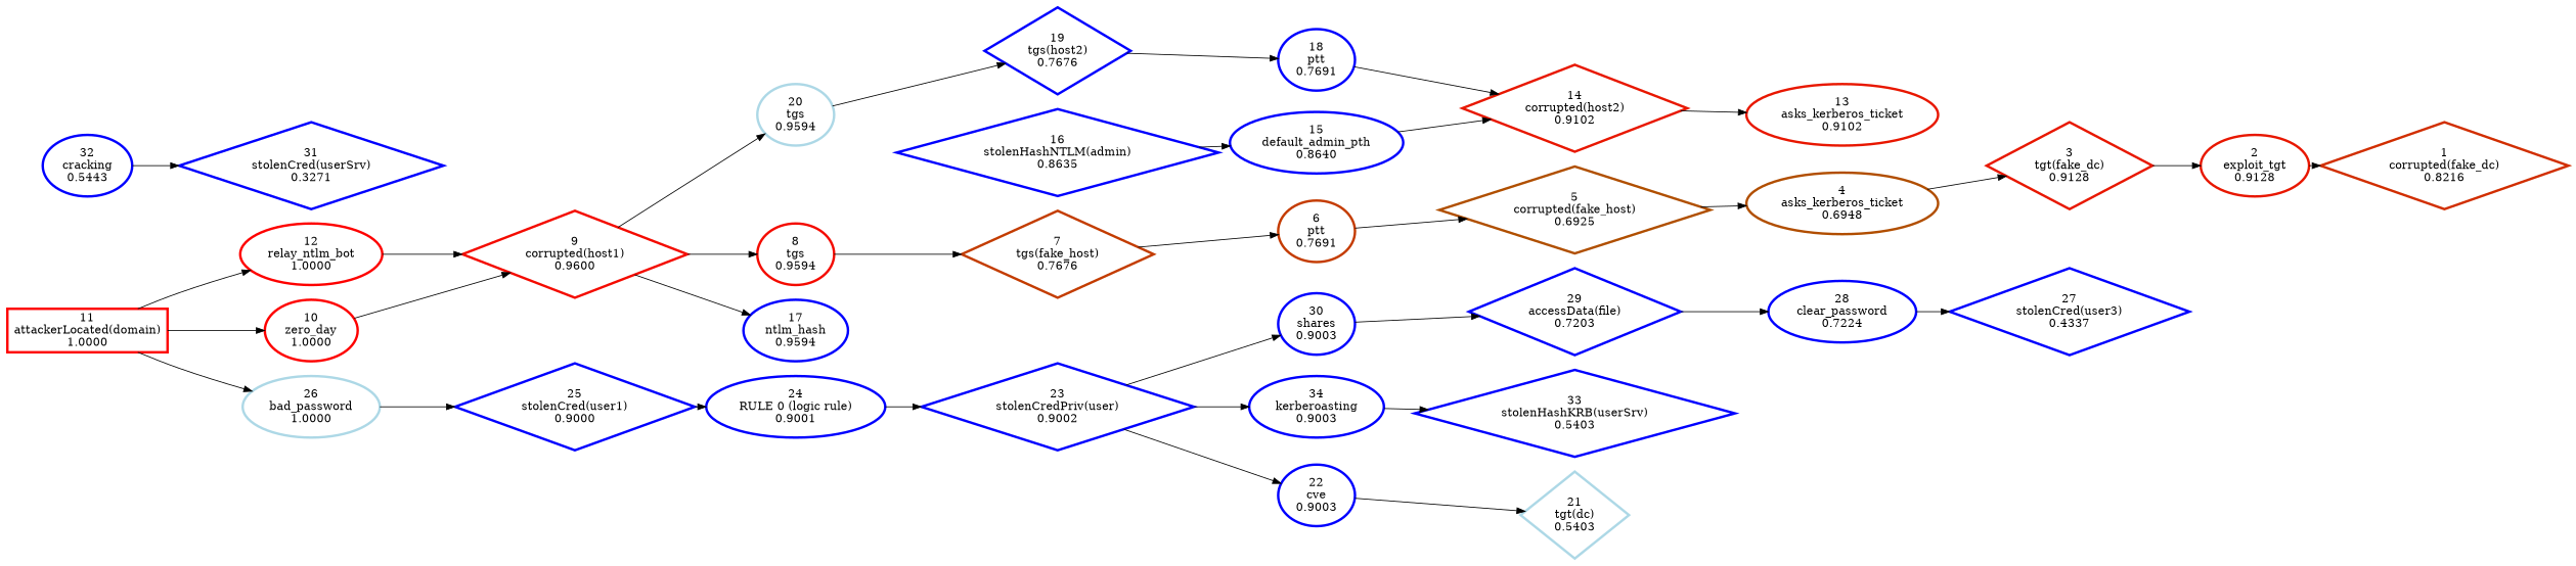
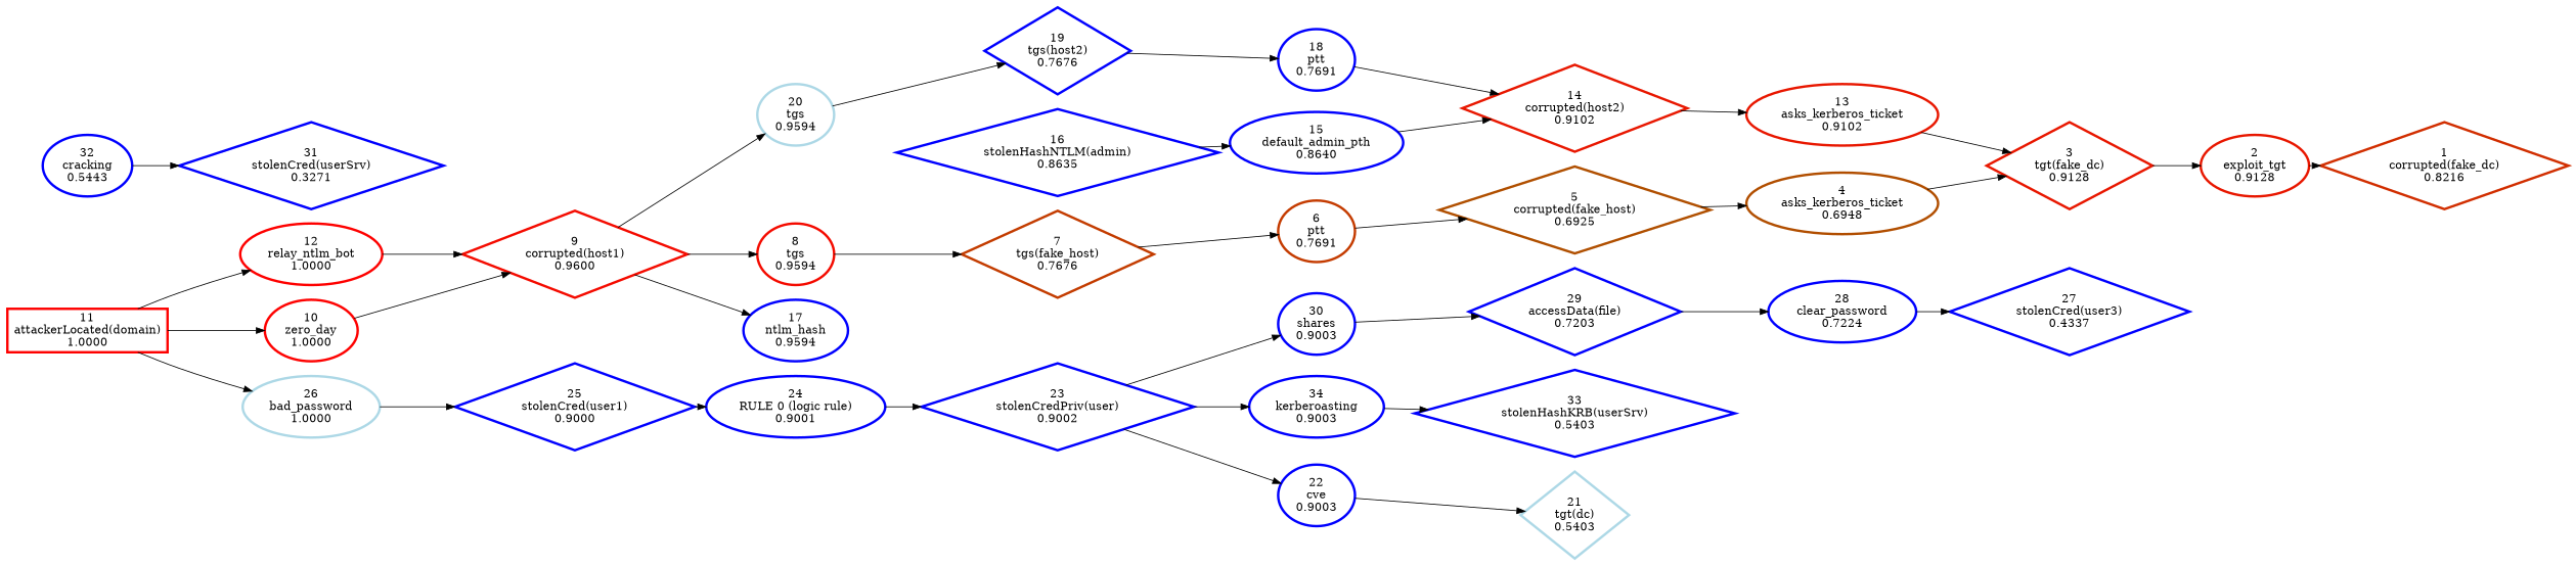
  digraph {
    rankdir=LR
    ranksep=0.2
    node [color=blue penwidth=3 shape=ellipse]
    n1 [color="#FE0100" label="11\nattackerLocated(domain)\n1.0000" shape=box]
    n2 [color="#FE0100" label="10\nzero_day\n1.0000"]
    n3 [color="#FE0100" label="12\nrelay_ntlm_bot\n1.0000"]
    n4 [color=lightblue label="26\nbad_password\n1.0000"]
    n5 [color="#F40B00" label="9\ncorrupted(host1)\n0.9600" shape=diamond]
    n6 [label="25\nstolenCred(user1)\n0.9000" shape=diamond]
    n7 [color="#F40B00" label="8\ntgs\n0.9594"]
    n8 [label="17\nntlm_hash\n0.9594"]
    n9 [color=lightblue label="20\ntgs\n0.9594"]
    n10 [color="#C33C00" label="7\ntgs(fake_host)\n0.7676" shape=diamond]
    n11 [label="19\ntgs(host2)\n0.7676" shape=diamond]
    n12 [color="#C43B00" label="6\nptt\n0.7691"]
    n13 [color="#B04F00" label="5\ncorrupted(fake_host)\n0.6925" shape=diamond]
    n14 [color="#B14E00" label="4\nasks_kerberos_ticket\n0.6948"]
    n15 [color="#E81700" label="3\ntgt(fake_dc)\n0.9128" shape=diamond]
    n16 [color="#E81700" label="2\nexploit_tgt\n0.9128"]
    n17 [color="#D12E00" label="1\ncorrupted(fake_dc)\n0.8216" shape=diamond]
    n18 [label="16\nstolenHashNTLM(admin)\n0.8635" shape=diamond]
    n19 [label="15\ndefault_admin_pth\n0.8640"]
    n20 [color="#E81700" label="14\ncorrupted(host2)\n0.9102" shape=diamond]
    n21 [color="#E81700" label="13\nasks_kerberos_ticket\n0.9102"]
    n22 [label="18\nptt\n0.7691"]
    n23 [label="24\nRULE 0 (logic rule)\n0.9001"]
    n24 [label="23\nstolenCredPriv(user)\n0.9002" shape=diamond]
    n25 [label="30\nshares\n0.9003"]
    n26 [label="34\nkerberoasting\n0.9003"]
    n27 [label="22\ncve\n0.9003"]
    n28 [label="29\naccessData(file)\n0.7203" shape=diamond]
    n29 [label="33\nstolenHashKRB(userSrv)\n0.5403" shape=diamond]
    n30 [color=lightblue label="21\ntgt(dc)\n0.5403" shape=diamond]
    n31 [label="28\nclear_password\n0.7224"]
    n32 [label="27\nstolenCred(user3)\n0.4337" shape=diamond]
    n33 [label="32\ncracking\n0.5443"]
    n34 [label="31\nstolenCred(userSrv)\n0.3271" shape=diamond]
    n1 -> n2
    n1 -> n3
    n1 -> n4
    n2 -> n5
    n3 -> n5
    n4 -> n6
    n5 -> n7
    n5 -> n8
    n5 -> n9
    n6 -> n23
    n7 -> n10
    n9 -> n11
    n10 -> n12
    n11 -> n22
    n12 -> n13
    n13 -> n14
    n14 -> n15
    n15 -> n16
    n16 -> n17
    n18 -> n19
    n19 -> n20
    n20 -> n21
+   n21 -> n15
    n22 -> n20
    n23 -> n24
    n24 -> n25
    n24 -> n26
    n24 -> n27
    n25 -> n28
    n26 -> n29
    n27 -> n30
    n28 -> n31
    n31 -> n32
    n33 -> n34
  }
